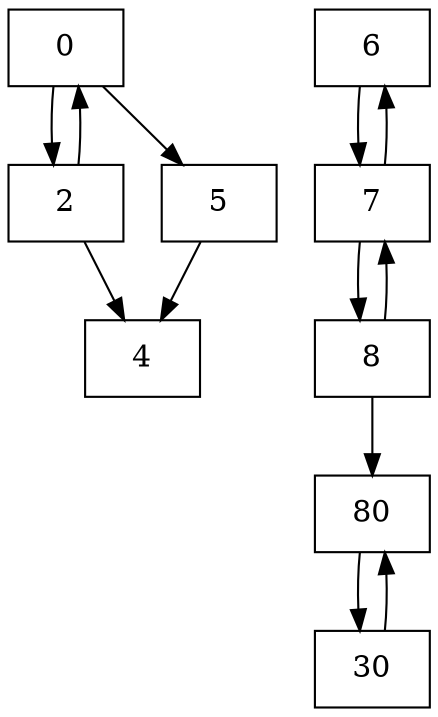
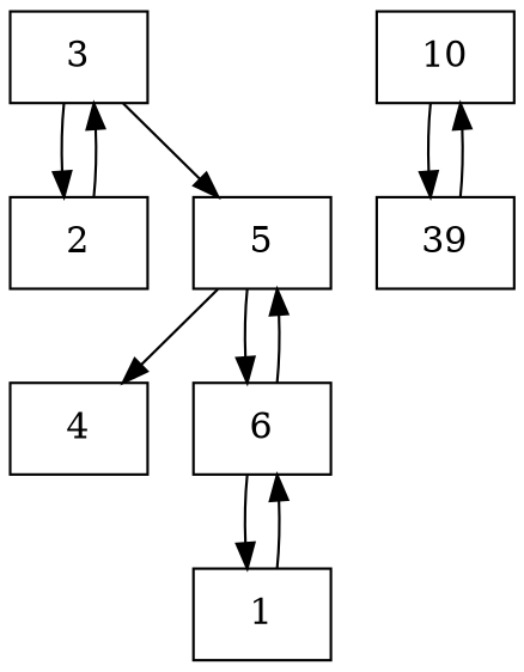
  digraph {
    node [shape=record]
-   0
+   0 [label=3]
    2
    5
    4
    6
-   7
-   8
-   10 [label=80]
-   39 [label=30]
+   7 [label=1]
+   10
+   39
    0 -> 2
    0 -> 5
    2 -> 0
-   2 -> 4
    5 -> 4
+   5 -> 6
+   6 -> 5
    6 -> 7
    7 -> 6
-   7 -> 8
-   8 -> 7
-   8 -> 10
    10 -> 39
    39 -> 10
  }
